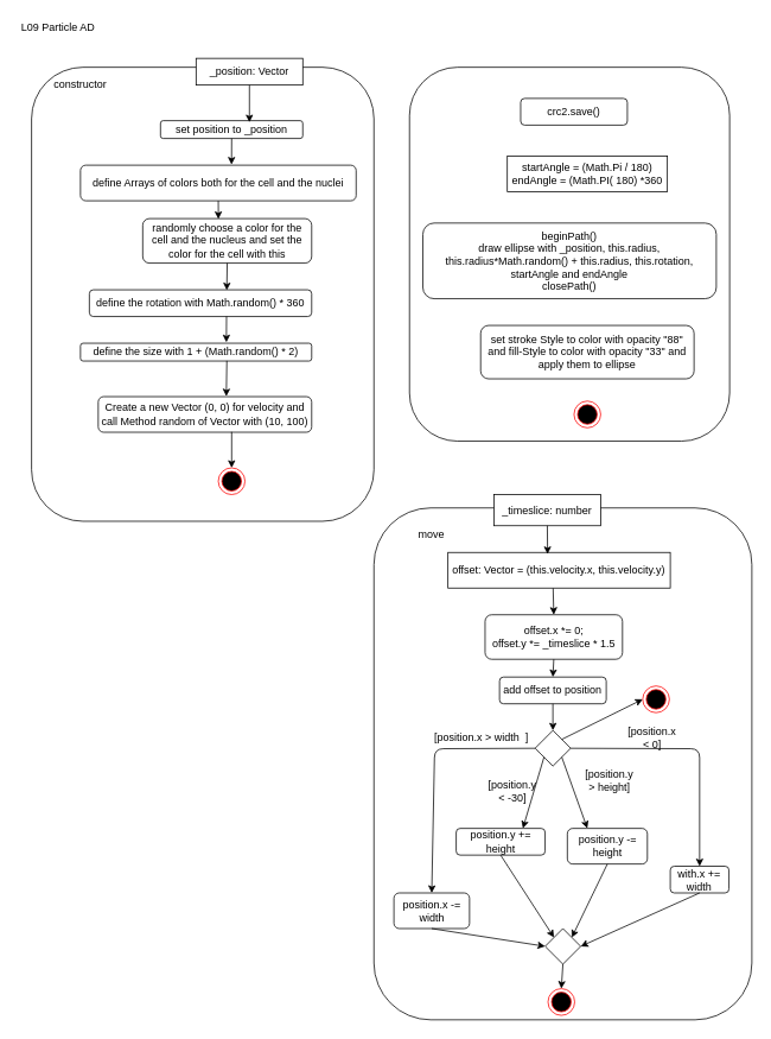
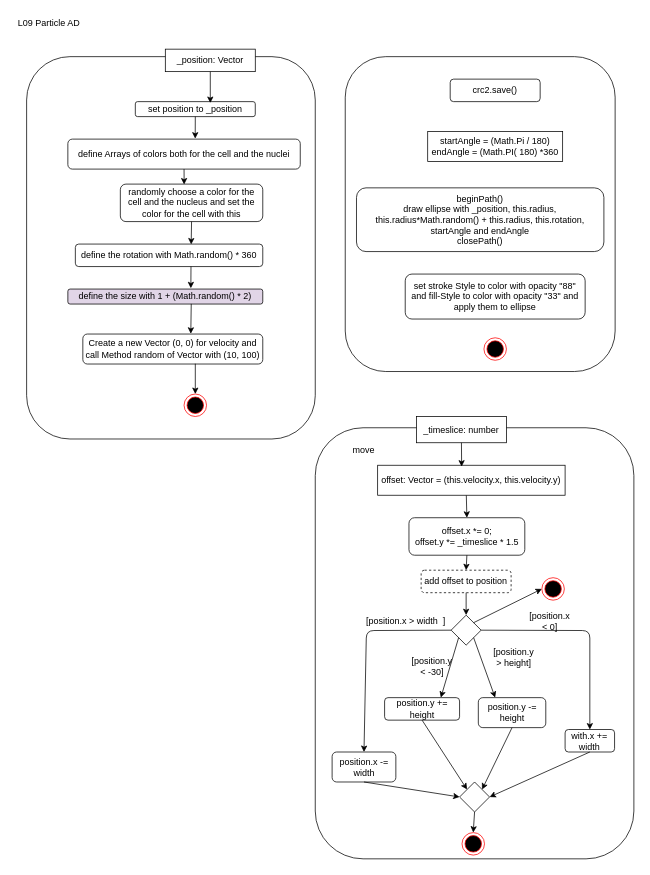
  <mxCell id="0" />
  <mxCell id="1" parent="0" />
  <mxCell id="2" value="L09 Particle AD" style="text;html=1;strokeColor=none;fillColor=none;align=center;verticalAlign=middle;whiteSpace=wrap;rounded=0;" vertex="1" parent="1"><mxGeometry x="20" y="20" width="90" height="20" as="geometry" /></mxCell>
  <mxCell id="3" value="" style="rounded=1;whiteSpace=wrap;html=1;" vertex="1" parent="1"><mxGeometry x="35" y="75" width="385" height="510" as="geometry" /></mxCell>
  <mxCell id="4" value="_position: Vector" style="rounded=0;whiteSpace=wrap;html=1;" vertex="1" parent="1"><mxGeometry x="220" y="65" width="120" height="30" as="geometry" /></mxCell>
  <mxCell id="5" value="set position to _position" style="rounded=1;whiteSpace=wrap;html=1;" vertex="1" parent="1"><mxGeometry x="180" y="135" width="160" height="20" as="geometry" /></mxCell>
  <mxCell id="6" value="define Arrays of colors both for the cell and the nuclei" style="rounded=1;whiteSpace=wrap;html=1;" vertex="1" parent="1"><mxGeometry x="90" y="185" width="310" height="40" as="geometry" /></mxCell>
  <mxCell id="7" value="randomly choose a color for the cell and the nucleus and set the color for the cell with this" style="rounded=1;whiteSpace=wrap;html=1;" vertex="1" parent="1"><mxGeometry x="160" y="245" width="190" height="50" as="geometry" /></mxCell>
  <mxCell id="8" value="define the rotation with Math.random() * 360" style="rounded=1;whiteSpace=wrap;html=1;" vertex="1" parent="1"><mxGeometry x="100" y="325" width="250" height="30" as="geometry" /></mxCell>
- <mxCell id="9" value="define the size with 1 + (Math.random() * 2)" style="rounded=1;whiteSpace=wrap;html=1;" vertex="1" parent="1"><mxGeometry x="90" y="385" width="260" height="20" as="geometry" /></mxCell>
+ <mxCell id="9" value="define the size with 1 + (Math.random() * 2)" style="rounded=1;whiteSpace=wrap;html=1;fillColor=#e1d5e7;" vertex="1" parent="1"><mxGeometry x="90" y="385" width="260" height="20" as="geometry" /></mxCell>
  <mxCell id="10" value="Create a new Vector (0, 0) for velocity and call Method random of Vector with (10, 100)" style="rounded=1;whiteSpace=wrap;html=1;" vertex="1" parent="1"><mxGeometry x="110" y="445" width="240" height="40" as="geometry" /></mxCell>
  <mxCell id="11" value="" style="ellipse;html=1;shape=endState;fillColor=#000000;strokeColor=#ff0000;" vertex="1" parent="1"><mxGeometry x="245" y="525" width="30" height="30" as="geometry" /></mxCell>
- <mxCell id="12" value="constructor" style="text;html=1;strokeColor=none;fillColor=none;align=center;verticalAlign=middle;whiteSpace=wrap;rounded=0;" vertex="1" parent="1"><mxGeometry x="70" y="85" width="40" height="20" as="geometry" /></mxCell>
  <mxCell id="13" value="" style="endArrow=classic;html=1;exitX=0.5;exitY=1;exitDx=0;exitDy=0;entryX=0.625;entryY=0.09;entryDx=0;entryDy=0;entryPerimeter=0;" edge="1" parent="1" source="4" target="5"><mxGeometry width="50" height="50" relative="1" as="geometry"><mxPoint x="540" y="175" as="sourcePoint" /><mxPoint x="590" y="125" as="targetPoint" /></mxGeometry></mxCell>
  <mxCell id="14" value="" style="endArrow=classic;html=1;exitX=0.5;exitY=1;exitDx=0;exitDy=0;entryX=0.548;entryY=-0.017;entryDx=0;entryDy=0;entryPerimeter=0;" edge="1" parent="1" source="5" target="6"><mxGeometry width="50" height="50" relative="1" as="geometry"><mxPoint x="580" y="195" as="sourcePoint" /><mxPoint x="630" y="145" as="targetPoint" /></mxGeometry></mxCell>
  <mxCell id="15" value="" style="endArrow=classic;html=1;exitX=0.5;exitY=1;exitDx=0;exitDy=0;entryX=0.448;entryY=0.01;entryDx=0;entryDy=0;entryPerimeter=0;" edge="1" parent="1" source="6" target="7"><mxGeometry width="50" height="50" relative="1" as="geometry"><mxPoint x="240" y="275" as="sourcePoint" /><mxPoint x="290" y="225" as="targetPoint" /></mxGeometry></mxCell>
  <mxCell id="16" value="" style="endArrow=classic;html=1;exitX=0.5;exitY=1;exitDx=0;exitDy=0;entryX=0.618;entryY=0.017;entryDx=0;entryDy=0;entryPerimeter=0;" edge="1" parent="1" source="7" target="8"><mxGeometry width="50" height="50" relative="1" as="geometry"><mxPoint x="180" y="345" as="sourcePoint" /><mxPoint x="230" y="295" as="targetPoint" /></mxGeometry></mxCell>
  <mxCell id="17" value="" style="endArrow=classic;html=1;exitX=0.617;exitY=0.997;exitDx=0;exitDy=0;exitPerimeter=0;entryX=0.631;entryY=-0.053;entryDx=0;entryDy=0;entryPerimeter=0;" edge="1" parent="1" source="8" target="9"><mxGeometry width="50" height="50" relative="1" as="geometry"><mxPoint x="200" y="415" as="sourcePoint" /><mxPoint x="250" y="365" as="targetPoint" /></mxGeometry></mxCell>
  <mxCell id="18" value="" style="endArrow=classic;html=1;exitX=0.633;exitY=0.988;exitDx=0;exitDy=0;exitPerimeter=0;entryX=0.6;entryY=-0.01;entryDx=0;entryDy=0;entryPerimeter=0;" edge="1" parent="1" source="9" target="10"><mxGeometry width="50" height="50" relative="1" as="geometry"><mxPoint x="190" y="475" as="sourcePoint" /><mxPoint x="240" y="425" as="targetPoint" /></mxGeometry></mxCell>
  <mxCell id="19" value="" style="endArrow=classic;html=1;exitX=0.625;exitY=0.99;exitDx=0;exitDy=0;exitPerimeter=0;entryX=0.5;entryY=0;entryDx=0;entryDy=0;" edge="1" parent="1" source="10" target="11"><mxGeometry width="50" height="50" relative="1" as="geometry"><mxPoint x="200" y="565" as="sourcePoint" /><mxPoint x="250" y="515" as="targetPoint" /></mxGeometry></mxCell>
  <mxCell id="20" value="" style="rounded=1;whiteSpace=wrap;html=1;" vertex="1" parent="1"><mxGeometry x="460" y="75" width="360" height="420" as="geometry" /></mxCell>
- <mxCell id="21" value="crc2.save()" style="rounded=1;whiteSpace=wrap;html=1;" vertex="1" parent="1"><mxGeometry x="585" y="110" width="120" height="30" as="geometry" /></mxCell>
+ <mxCell id="21" value="crc2.save()" style="rounded=1;whiteSpace=wrap;html=1;" vertex="1" parent="1"><mxGeometry x="600" y="105" width="120" height="30" as="geometry" /></mxCell>
  <mxCell id="22" value="startAngle = (Math.Pi / 180)&lt;br&gt;endAngle = (Math.PI( 180) *360" style="rounded=0;whiteSpace=wrap;html=1;" vertex="1" parent="1"><mxGeometry x="570" y="175" width="180" height="40" as="geometry" /></mxCell>
  <mxCell id="23" value="beginPath()&lt;br&gt;draw ellipse with _position, this.radius, this.radius*Math.random() + this.radius, this.rotation, startAngle and endAngle&lt;br&gt;closePath()" style="rounded=1;whiteSpace=wrap;html=1;" vertex="1" parent="1"><mxGeometry x="475" y="250" width="330" height="85" as="geometry" /></mxCell>
  <mxCell id="24" value="set stroke Style to color with opacity &quot;88&quot; and fill-Style to color with opacity &quot;33&quot; and apply them to ellipse" style="rounded=1;whiteSpace=wrap;html=1;" vertex="1" parent="1"><mxGeometry x="540" y="365" width="240" height="60" as="geometry" /></mxCell>
  <mxCell id="25" value="" style="ellipse;html=1;shape=endState;fillColor=#000000;strokeColor=#ff0000;" vertex="1" parent="1"><mxGeometry x="645" y="450" width="30" height="30" as="geometry" /></mxCell>
  <mxCell id="26" value="" style="rounded=1;whiteSpace=wrap;html=1;" vertex="1" parent="1"><mxGeometry x="420" y="570" width="425" height="575" as="geometry" /></mxCell>
  <mxCell id="27" value="move" style="text;html=1;strokeColor=none;fillColor=none;align=center;verticalAlign=middle;whiteSpace=wrap;rounded=0;" vertex="1" parent="1"><mxGeometry x="465" y="590" width="40" height="20" as="geometry" /></mxCell>
  <mxCell id="28" value="_timeslice: number" style="rounded=0;whiteSpace=wrap;html=1;" vertex="1" parent="1"><mxGeometry x="555" y="555" width="120" height="35" as="geometry" /></mxCell>
  <mxCell id="29" value="offset.x *= 0;&lt;br&gt;offset.y *= _timeslice * 1.5" style="rounded=1;whiteSpace=wrap;html=1;" vertex="1" parent="1"><mxGeometry x="545" y="690" width="154.5" height="50" as="geometry" /></mxCell>
  <mxCell id="30" value="offset: Vector = (this.velocity.x, this.velocity.y)" style="rounded=0;whiteSpace=wrap;html=1;" vertex="1" parent="1"><mxGeometry x="503.25" y="620" width="250" height="40" as="geometry" /></mxCell>
- <mxCell id="31" value="add offset to position" style="rounded=1;whiteSpace=wrap;html=1;" vertex="1" parent="1"><mxGeometry x="561.25" y="760" width="120" height="30" as="geometry" /></mxCell>
+ <mxCell id="31" value="add offset to position" style="rounded=1;whiteSpace=wrap;html=1;dashed=1;" vertex="1" parent="1"><mxGeometry x="561.25" y="760" width="120" height="30" as="geometry" /></mxCell>
  <mxCell id="32" value="" style="rhombus;whiteSpace=wrap;html=1;" vertex="1" parent="1"><mxGeometry x="601.25" y="820" width="40" height="40" as="geometry" /></mxCell>
  <mxCell id="33" value="position.y += height" style="rounded=1;whiteSpace=wrap;html=1;" vertex="1" parent="1"><mxGeometry x="512.5" y="930" width="100" height="30" as="geometry" /></mxCell>
  <mxCell id="34" value="position.y -= height" style="rounded=1;whiteSpace=wrap;html=1;" vertex="1" parent="1"><mxGeometry x="637.5" y="930" width="90" height="40" as="geometry" /></mxCell>
  <mxCell id="35" value="" style="rhombus;whiteSpace=wrap;html=1;" vertex="1" parent="1"><mxGeometry x="612.5" y="1042.5" width="40" height="40" as="geometry" /></mxCell>
  <mxCell id="36" value="" style="ellipse;html=1;shape=endState;fillColor=#000000;strokeColor=#ff0000;" vertex="1" parent="1"><mxGeometry x="615.75" y="1110" width="30" height="30" as="geometry" /></mxCell>
  <mxCell id="37" value="" style="endArrow=classic;html=1;exitX=0.5;exitY=1;exitDx=0;exitDy=0;entryX=0;entryY=0;entryDx=0;entryDy=0;" edge="1" parent="1" source="33" target="35"><mxGeometry width="50" height="50" relative="1" as="geometry"><mxPoint x="493.25" y="1040" as="sourcePoint" /><mxPoint x="543.25" y="990" as="targetPoint" /></mxGeometry></mxCell>
  <mxCell id="38" value="" style="endArrow=classic;html=1;exitX=0.5;exitY=1;exitDx=0;exitDy=0;entryX=1;entryY=0;entryDx=0;entryDy=0;" edge="1" parent="1" source="34" target="35"><mxGeometry width="50" height="50" relative="1" as="geometry"><mxPoint x="693.25" y="1040" as="sourcePoint" /><mxPoint x="743.25" y="990" as="targetPoint" /></mxGeometry></mxCell>
  <mxCell id="39" value="" style="endArrow=classic;html=1;exitX=1;exitY=1;exitDx=0;exitDy=0;entryX=0.25;entryY=0;entryDx=0;entryDy=0;" edge="1" parent="1" source="32" target="34"><mxGeometry width="50" height="50" relative="1" as="geometry"><mxPoint x="883.25" y="890" as="sourcePoint" /><mxPoint x="933.25" y="840" as="targetPoint" /></mxGeometry></mxCell>
  <mxCell id="40" value="" style="endArrow=classic;html=1;exitX=0;exitY=1;exitDx=0;exitDy=0;entryX=0.75;entryY=0;entryDx=0;entryDy=0;" edge="1" parent="1" source="32" target="33"><mxGeometry width="50" height="50" relative="1" as="geometry"><mxPoint x="923.25" y="870" as="sourcePoint" /><mxPoint x="973.25" y="820" as="targetPoint" /></mxGeometry></mxCell>
  <mxCell id="41" value="" style="endArrow=classic;html=1;exitX=1;exitY=0;exitDx=0;exitDy=0;entryX=0;entryY=0.5;entryDx=0;entryDy=0;" edge="1" parent="1" source="32" target="42"><mxGeometry width="50" height="50" relative="1" as="geometry"><mxPoint x="933.25" y="900" as="sourcePoint" /><mxPoint x="903.25" y="820" as="targetPoint" /></mxGeometry></mxCell>
  <mxCell id="42" value="" style="ellipse;html=1;shape=endState;fillColor=#000000;strokeColor=#ff0000;" vertex="1" parent="1"><mxGeometry x="722.25" y="770" width="30" height="30" as="geometry" /></mxCell>
  <mxCell id="43" value="" style="endArrow=classic;html=1;exitX=0.5;exitY=1;exitDx=0;exitDy=0;entryX=0.5;entryY=0;entryDx=0;entryDy=0;" edge="1" parent="1" source="31" target="32"><mxGeometry width="50" height="50" relative="1" as="geometry"><mxPoint x="843.25" y="810" as="sourcePoint" /><mxPoint x="893.25" y="760" as="targetPoint" /></mxGeometry></mxCell>
  <mxCell id="44" value="" style="endArrow=classic;html=1;exitX=0.5;exitY=1;exitDx=0;exitDy=0;entryX=0.5;entryY=0;entryDx=0;entryDy=0;" edge="1" parent="1" source="29" target="31"><mxGeometry width="50" height="50" relative="1" as="geometry"><mxPoint x="893.25" y="830" as="sourcePoint" /><mxPoint x="943.25" y="780" as="targetPoint" /></mxGeometry></mxCell>
  <mxCell id="45" value="" style="endArrow=classic;html=1;exitX=0.473;exitY=1.004;exitDx=0;exitDy=0;entryX=0.5;entryY=0;entryDx=0;entryDy=0;exitPerimeter=0;" edge="1" parent="1" source="30" target="29"><mxGeometry width="50" height="50" relative="1" as="geometry"><mxPoint x="862.5" y="685" as="sourcePoint" /><mxPoint x="912.5" y="635" as="targetPoint" /></mxGeometry></mxCell>
  <mxCell id="46" value="" style="endArrow=classic;html=1;exitX=0.5;exitY=1;exitDx=0;exitDy=0;entryX=0.448;entryY=0.046;entryDx=0;entryDy=0;entryPerimeter=0;" edge="1" parent="1" source="28" target="30"><mxGeometry width="50" height="50" relative="1" as="geometry"><mxPoint x="922.5" y="675" as="sourcePoint" /><mxPoint x="972.5" y="625" as="targetPoint" /></mxGeometry></mxCell>
  <mxCell id="47" value="[position.y &amp;lt; -30]" style="text;html=1;strokeColor=none;fillColor=none;align=center;verticalAlign=middle;whiteSpace=wrap;rounded=0;rotation=0;" vertex="1" parent="1"><mxGeometry x="555.75" y="877.5" width="39.53" height="20" as="geometry" /></mxCell>
  <mxCell id="48" value="[position.y &amp;gt; height]" style="text;html=1;strokeColor=none;fillColor=none;align=center;verticalAlign=middle;whiteSpace=wrap;rounded=0;rotation=0;" vertex="1" parent="1"><mxGeometry x="660" y="860" width="50" height="32.5" as="geometry" /></mxCell>
  <mxCell id="49" value="with.x += width" style="rounded=1;whiteSpace=wrap;html=1;" vertex="1" parent="1"><mxGeometry x="753.25" y="972.5" width="66" height="30" as="geometry" /></mxCell>
  <mxCell id="50" value="position.x -= width" style="rounded=1;whiteSpace=wrap;html=1;" vertex="1" parent="1"><mxGeometry x="442.5" y="1002.5" width="85" height="40" as="geometry" /></mxCell>
  <mxCell id="51" value="" style="endArrow=classic;html=1;exitX=0;exitY=0.5;exitDx=0;exitDy=0;entryX=0.5;entryY=0;entryDx=0;entryDy=0;" edge="1" parent="1" source="32" target="50"><mxGeometry width="50" height="50" relative="1" as="geometry"><mxPoint x="463.25" y="887.5" as="sourcePoint" /><mxPoint x="513.25" y="837.5" as="targetPoint" /><Array as="points"><mxPoint x="488.25" y="840.5" /></Array></mxGeometry></mxCell>
  <mxCell id="52" value="" style="endArrow=classic;html=1;exitX=1;exitY=0.5;exitDx=0;exitDy=0;entryX=0.5;entryY=0;entryDx=0;entryDy=0;" edge="1" parent="1" source="32" target="49"><mxGeometry width="50" height="50" relative="1" as="geometry"><mxPoint x="753.25" y="907.5" as="sourcePoint" /><mxPoint x="803.25" y="857.5" as="targetPoint" /><Array as="points"><mxPoint x="786.25" y="840.5" /></Array></mxGeometry></mxCell>
  <mxCell id="53" value="" style="endArrow=classic;html=1;exitX=0.5;exitY=1;exitDx=0;exitDy=0;entryX=0.5;entryY=0;entryDx=0;entryDy=0;" edge="1" parent="1" source="35" target="36"><mxGeometry width="50" height="50" relative="1" as="geometry"><mxPoint x="523.25" y="1197.5" as="sourcePoint" /><mxPoint x="573.25" y="1147.5" as="targetPoint" /></mxGeometry></mxCell>
  <mxCell id="54" value="" style="endArrow=classic;html=1;exitX=0.5;exitY=1;exitDx=0;exitDy=0;entryX=0;entryY=0.5;entryDx=0;entryDy=0;" edge="1" parent="1" source="50" target="35"><mxGeometry width="50" height="50" relative="1" as="geometry"><mxPoint x="483.25" y="1177.5" as="sourcePoint" /><mxPoint x="533.25" y="1127.5" as="targetPoint" /></mxGeometry></mxCell>
  <mxCell id="55" value="" style="endArrow=classic;html=1;exitX=0.5;exitY=1;exitDx=0;exitDy=0;entryX=1;entryY=0.5;entryDx=0;entryDy=0;" edge="1" parent="1" source="49" target="35"><mxGeometry width="50" height="50" relative="1" as="geometry"><mxPoint x="733.25" y="1177.5" as="sourcePoint" /><mxPoint x="783.25" y="1127.5" as="targetPoint" /></mxGeometry></mxCell>
  <mxCell id="56" value="[position.x &amp;gt; width&amp;nbsp; ]" style="text;html=1;strokeColor=none;fillColor=none;align=center;verticalAlign=middle;whiteSpace=wrap;rounded=0;" vertex="1" parent="1"><mxGeometry x="487.03" y="817.5" width="108.25" height="20" as="geometry" /></mxCell>
  <mxCell id="57" value="[position.x &amp;lt; 0]" style="text;html=1;strokeColor=none;fillColor=none;align=center;verticalAlign=middle;whiteSpace=wrap;rounded=0;" vertex="1" parent="1"><mxGeometry x="703.25" y="817.5" width="60" height="20" as="geometry" /></mxCell>
